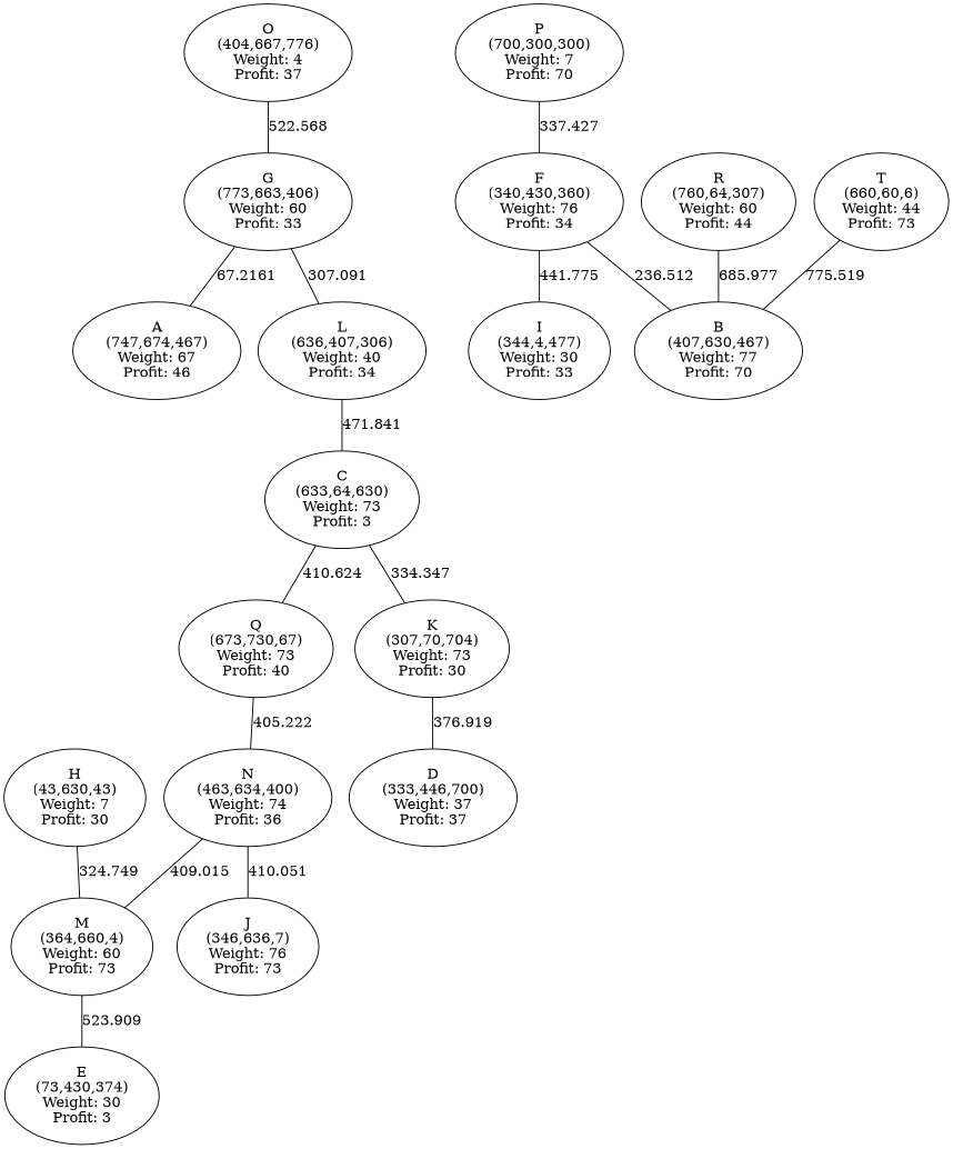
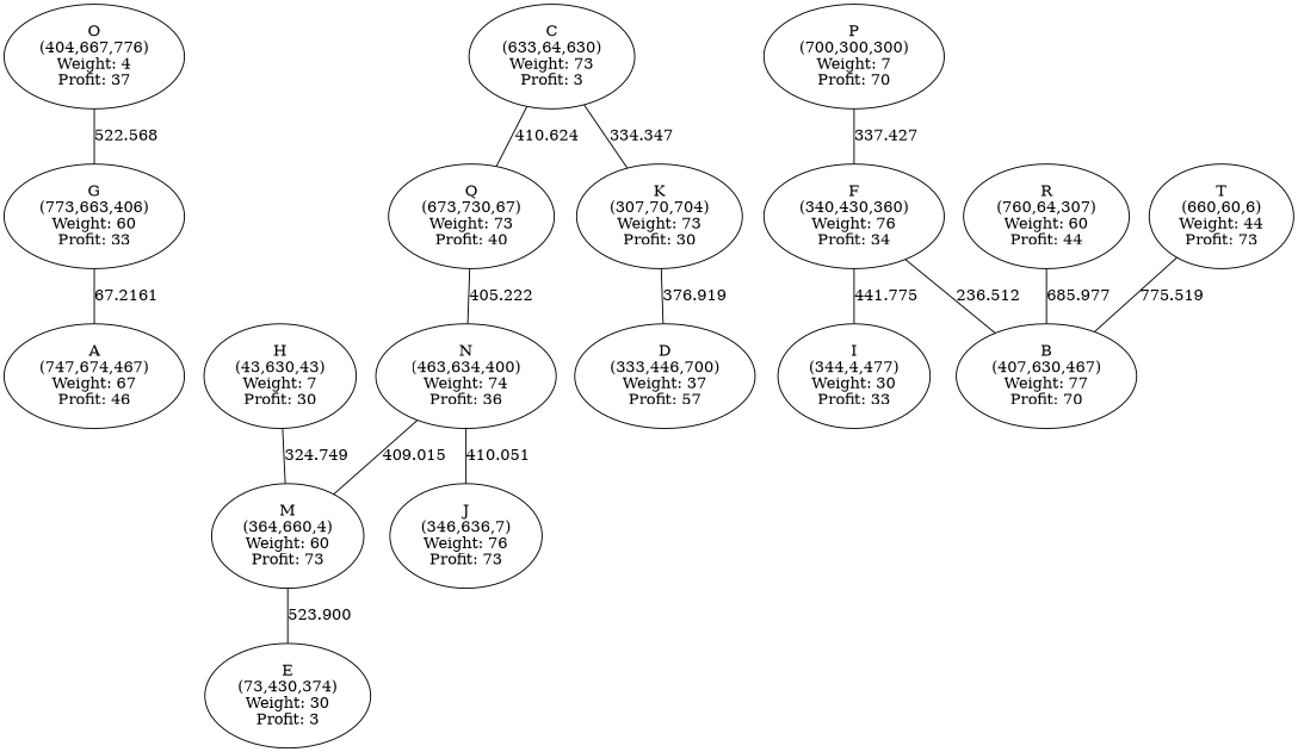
  graph {
    n1 [label="A\n(747,674,467)\nWeight: 67\nProfit: 46"]
    n2 [label="Q\n(673,730,67)\nWeight: 73\nProfit: 40"]
    n3 [label="N\n(463,634,400)\nWeight: 74\nProfit: 36"]
    n4 [label="B\n(407,630,467)\nWeight: 77\nProfit: 70"]
    n5 [label="C\n(633,64,630)\nWeight: 73\nProfit: 3"]
    n6 [label="K\n(307,70,704)\nWeight: 73\nProfit: 30"]
-   n7 [label="D\n(333,446,700)\nWeight: 37\nProfit: 37"]
+   n7 [label="D\n(333,446,700)\nWeight: 37\nProfit: 57"]
    n8 [label="E\n(73,430,374)\nWeight: 30\nProfit: 3"]
    n9 [label="F\n(340,430,360)\nWeight: 76\nProfit: 34"]
    n10 [label="I\n(344,4,477)\nWeight: 30\nProfit: 33"]
    n11 [label="G\n(773,663,406)\nWeight: 60\nProfit: 33"]
-   n12 [label="L\n(636,407,306)\nWeight: 40\nProfit: 34"]
    n13 [label="H\n(43,630,43)\nWeight: 7\nProfit: 30"]
    n14 [label="M\n(364,660,4)\nWeight: 60\nProfit: 73"]
    n15 [label="J\n(346,636,7)\nWeight: 76\nProfit: 73"]
    n16 [label="P\n(700,300,300)\nWeight: 7\nProfit: 70"]
    n17 [label="O\n(404,667,776)\nWeight: 4\nProfit: 37"]
    n18 [label="R\n(760,64,307)\nWeight: 60\nProfit: 44"]
    n19 [label="T\n(660,60,6)\nWeight: 44\nProfit: 73"]
    n2 -- n3 [label=405.222]
    n3 -- n14 [label=409.015]
    n3 -- n15 [label=410.051]
    n5 -- n2 [label=410.624]
    n5 -- n6 [label=334.347]
    n6 -- n7 [label=376.919]
    n9 -- n4 [label=236.512]
    n9 -- n10 [label=441.775]
    n11 -- n1 [label=67.2161]
-   n11 -- n12 [label=307.091]
-   n12 -- n5 [label=471.841]
    n13 -- n14 [label=324.749]
-   n14 -- n8 [label=523.909]
+   n14 -- n8 [label=523.900]
    n16 -- n9 [label=337.427]
    n17 -- n11 [label=522.568]
    n18 -- n4 [label=685.977]
    n19 -- n4 [label=775.519]
  }
